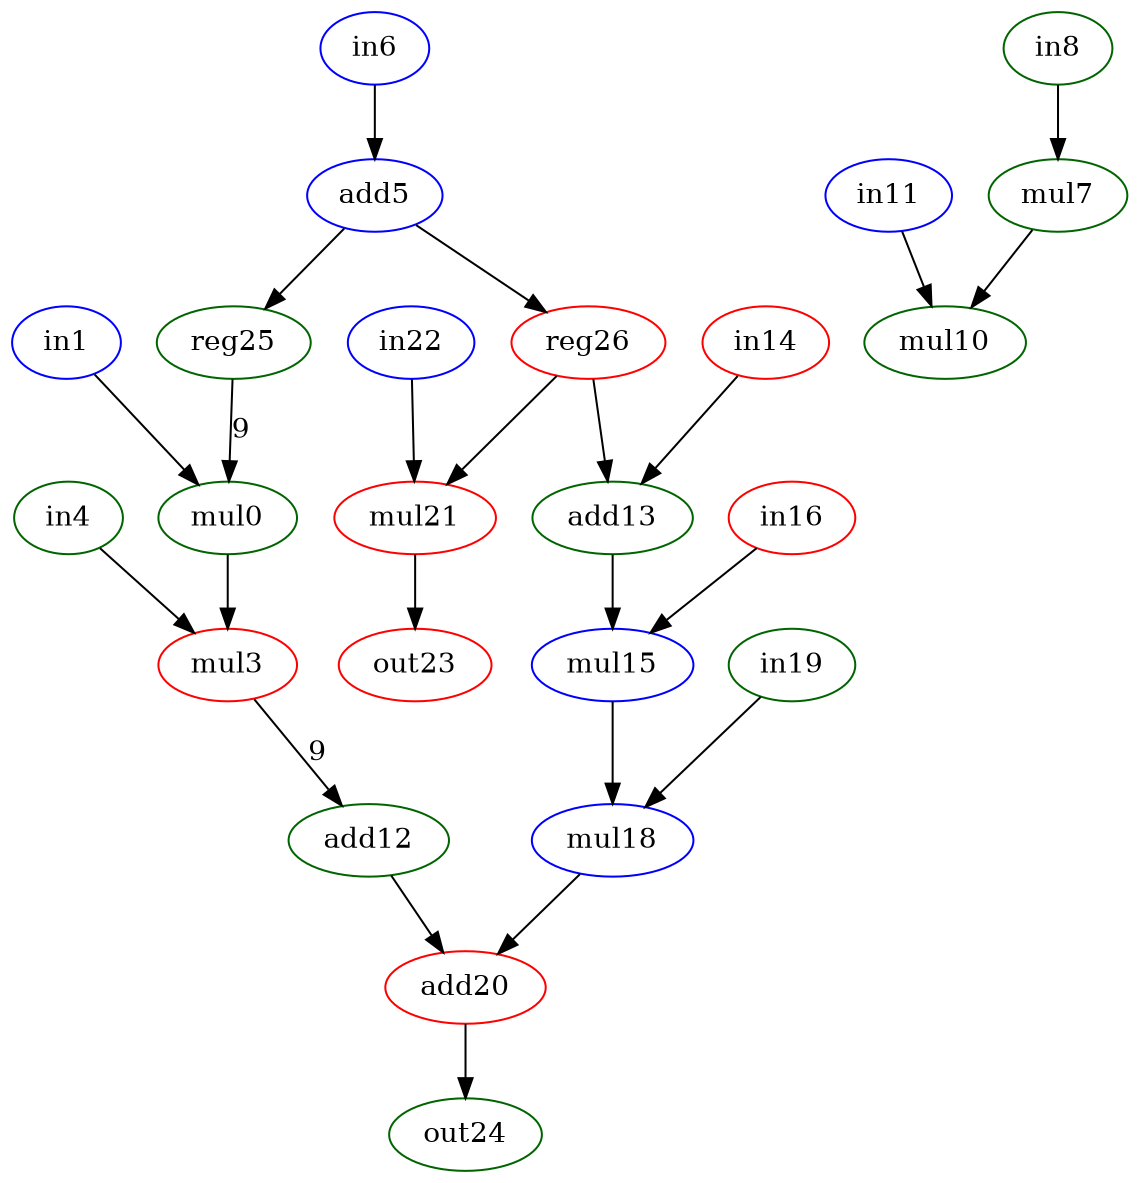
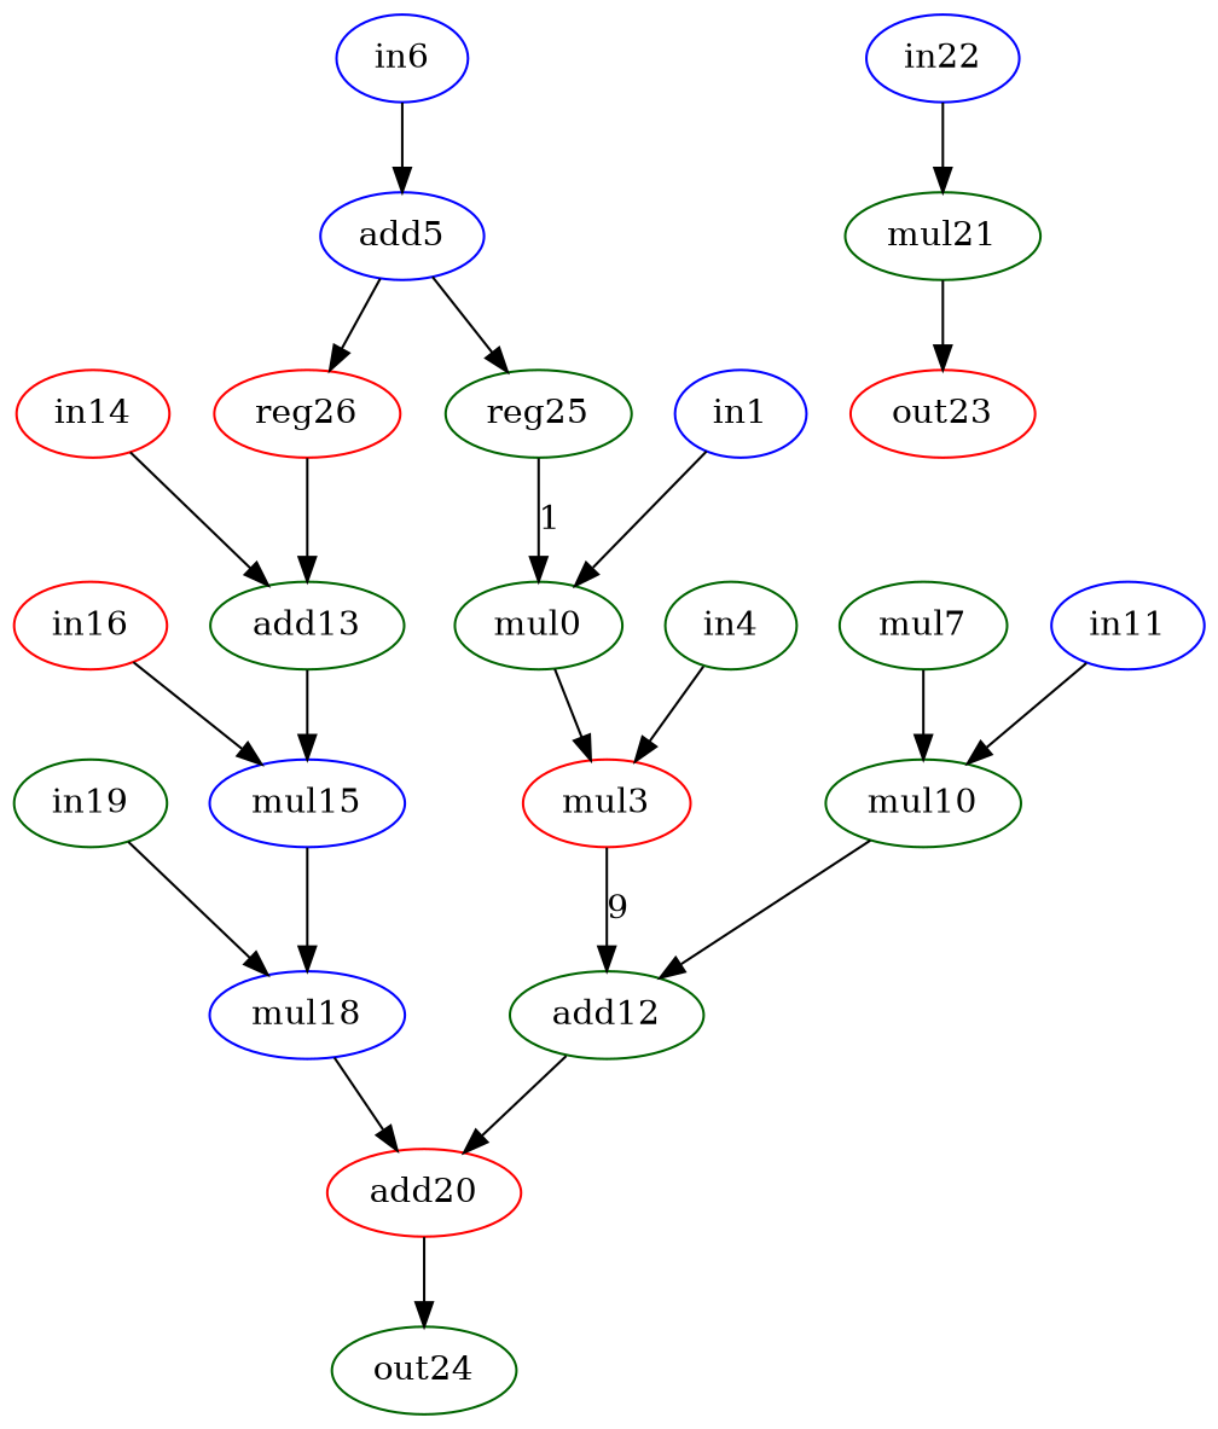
  strict digraph {
    node [alap=3 asap=0 color=darkgreen op=in]
    edge [port=0 w=0]
    n1 [asap=3 label=mul0 op=mul]
    n2 [alap=4 asap=4 color=red label=mul3 op=mul]
    n3 [alap=5 asap=5 label=add12 op=add]
    n4 [alap=2 color=blue label=in1]
    n5 [alap=6 asap=6 color=red label=add20 op=add]
    n6 [label=in4]
    n7 [alap=1 asap=1 color=blue label=add5 op=addi value=2]
    n8 [alap=2 asap=2 label=reg25 op=reg]
    n9 [alap=2 asap=2 color=red label=reg26 op=reg]
    n10 [asap=3 label=add13 op=add value=2]
-   n11 [asap=3 color=red label=mul21 op=mul]
+   n11 [asap=3 label=mul21 op=mul]
    n12 [alap=0 color=blue label=in6]
    n13 [asap=3 label=mul7 op=mul]
    n14 [alap=4 asap=4 label=mul10 op=mul]
-   n15 [alap=2 label=in8]
    n16 [color=blue label=in11]
    n17 [alap=7 asap=7 label=out24 op=out]
    n18 [alap=4 asap=4 color=blue label=mul15 op=mul]
    n19 [alap=5 asap=5 color=blue label=mul18 op=mul]
    n20 [alap=2 color=red label=in14]
    n21 [color=red label=in16]
    n22 [alap=4 label=in19]
    n23 [alap=4 asap=4 color=red label=out23 op=out]
    n24 [alap=2 color=blue label=in22]
    n1 -> n2
    n2 -> n3 [label=9 w=1]
    n3 -> n5
    n4 -> n1
    n5 -> n17
    n6 -> n2 [port=1]
    n7 -> n8
    n7 -> n9
-   n8 -> n1 [label=9 port=1 w=1]
+   n8 -> n1 [label=1 port=1 w=1]
    n9 -> n10 [port=1]
-   n9 -> n11 [port=1]
    n10 -> n18
    n11 -> n23
    n12 -> n7
    n13 -> n14
-   n15 -> n13
+   n14 -> n3 [port=1]
    n16 -> n14 [port=1]
    n18 -> n19
    n19 -> n5 [port=1]
    n20 -> n10
    n21 -> n18 [port=1]
    n22 -> n19 [port=1]
    n24 -> n11
  }
